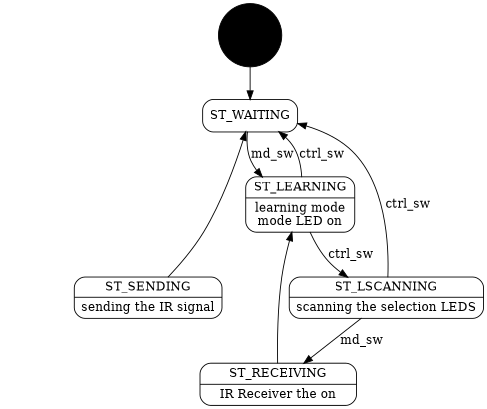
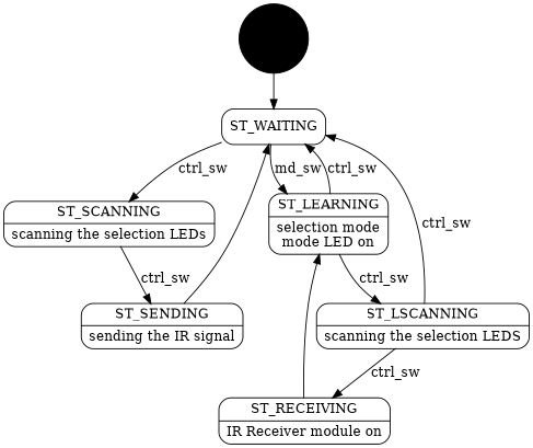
  digraph {
    node [shape=record style=rounded]
    start [fillcolor=black height=0.3 shape=circle style=filled width=0.3]
    n2 [label=ST_WAITING]
-   n4 [label="{ST_LEARNING|learning mode\nmode LED on}"]
+   n3 [label="{ST_SCANNING|scanning the selection LEDs}"]
+   n4 [label="{ST_LEARNING|selection mode\nmode LED on}"]
    n5 [label="{ST_SENDING|sending the IR signal}"]
    n6 [label="{ST_LSCANNING|scanning the selection LEDS}"]
-   n7 [label="{ST_RECEIVING|IR Receiver the on}"]
+   n7 [label="{ST_RECEIVING|IR Receiver module on}"]
    start -> n2
+   n2 -> n3 [label=ctrl_sw]
    n2 -> n4 [label=md_sw]
+   n3 -> n5 [label=ctrl_sw]
    n4 -> n2 [label=ctrl_sw]
    n4 -> n6 [label=ctrl_sw]
    n5 -> n2
    n6 -> n2 [label=ctrl_sw]
-   n6 -> n7 [label=md_sw]
+   n6 -> n7 [label=ctrl_sw]
    n7 -> n4
  }
